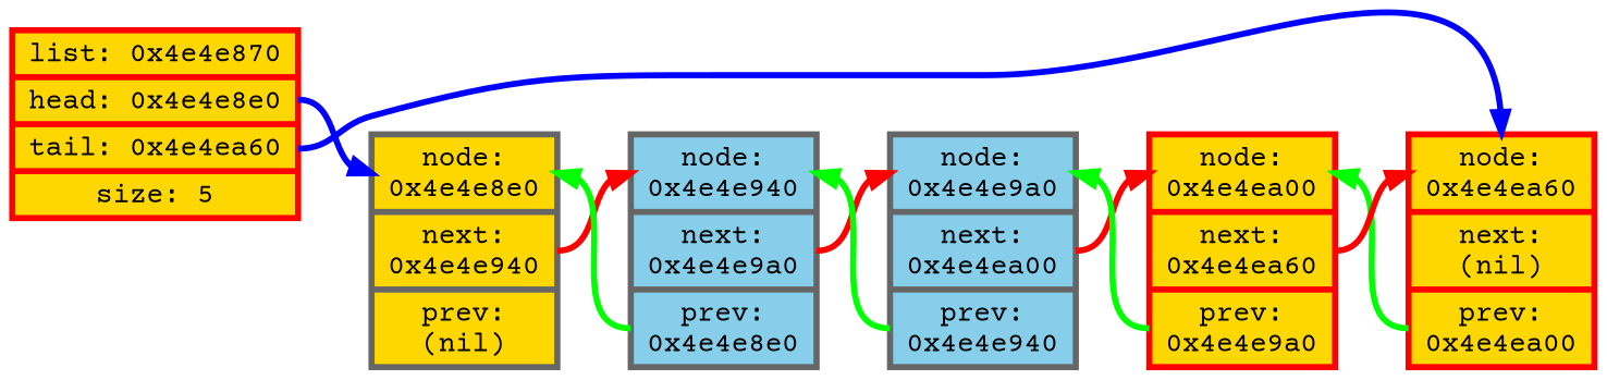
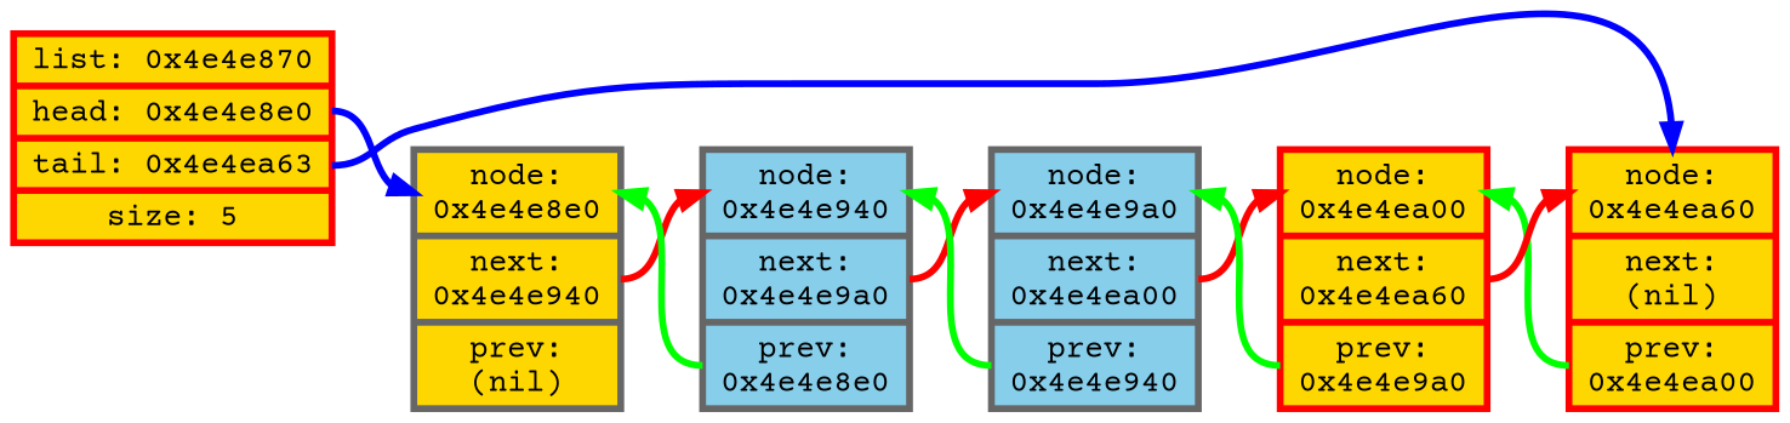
  digraph {
    rankdir=LR
    fontname="Courier Prime"
    node [color=red fillcolor=gold penwidth=3.0 shape=record style=filled fontname="Courier Prime"]
    edge [arrowhead=normal penwidth=3.0 fontname="Courier Prime"]
-   n1 [label="list: 0x4e4e870 | <head> head: 0x4e4e8e0 | <tail> tail: 0x4e4ea60 | size: 5"]
+   n1 [label="list: 0x4e4e870 | <head> head: 0x4e4e8e0 | <tail> tail: 0x4e4ea63 | size: 5"]
    n2 [label="<_node_>node:\n0x4e4e8e0 | <next>next:\n0x4e4e940 | <prev>prev:\n(nil)" color=gray40]
    n3 [label="<_node_>node:\n0x4e4ea60 | <next>next:\n(nil) | <prev>prev:\n0x4e4ea00"]
    n4 [fillcolor=skyblue label="<_node_>node:\n0x4e4e940 | <next>next:\n0x4e4e9a0 | <prev>prev:\n0x4e4e8e0" color=gray40]
    n5 [fillcolor=skyblue label="<_node_>node:\n0x4e4e9a0 | <next>next:\n0x4e4ea00 | <prev>prev:\n0x4e4e940" color=gray40]
    n6 [label="<_node_>node:\n0x4e4ea00 | <next>next:\n0x4e4ea60 | <prev>prev:\n0x4e4e9a0"]
    n1 -> n2 [color=blue headport="_node_:w" tailport="head:e"]
    n1 -> n3 [color=blue headport="_node_:n" tailport="tail:e"]
    n2 -> n4 [color=red headport="_node_:w" tailport="next:e"]
    n2 -> n4 [style=invis arrowhead=""]
    n3 -> n6 [color=green headport="_node_:e" tailport="prev:w"]
    n3 -> n6 [style=invis arrowhead=""]
    n4 -> n2 [color=green headport="_node_:e" tailport="prev:w"]
    n4 -> n2 [style=invis arrowhead=""]
    n4 -> n5 [color=red headport="_node_:w" tailport="next:e"]
    n4 -> n5 [style=invis arrowhead=""]
    n5 -> n4 [color=green headport="_node_:e" tailport="prev:w"]
    n5 -> n4 [style=invis arrowhead=""]
    n5 -> n6 [color=red headport="_node_:w" tailport="next:e"]
    n5 -> n6 [style=invis arrowhead=""]
    n6 -> n3 [color=red headport="_node_:w" tailport="next:e"]
    n6 -> n3 [style=invis arrowhead=""]
    n6 -> n5 [color=green headport="_node_:e" tailport="prev:w"]
    n6 -> n5 [style=invis arrowhead=""]
  }
